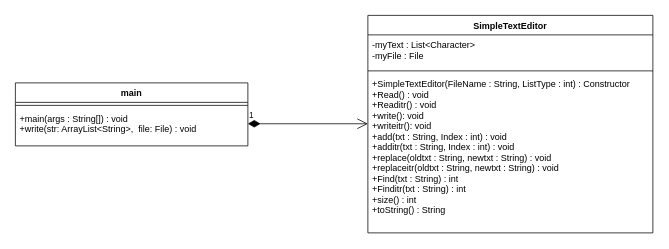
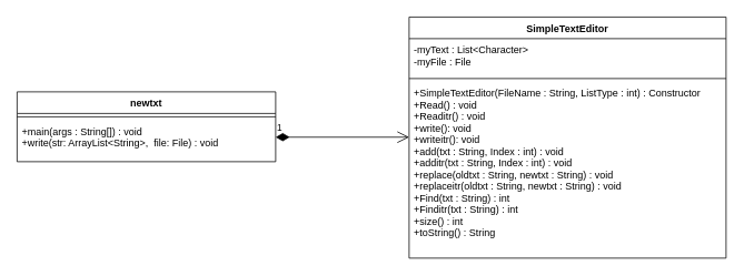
  <mxCell id="0" />
  <mxCell id="1" parent="0" />
  <mxCell id="2" value="1" style="endArrow=open;html=1;endSize=12;startArrow=diamondThin;startSize=14;startFill=1;edgeStyle=orthogonalEdgeStyle;align=left;verticalAlign=bottom;" edge="1" parent="1"><mxGeometry x="-1" y="3" relative="1" as="geometry"><mxPoint x="330" y="164.5" as="sourcePoint" /><mxPoint x="490" y="164.5" as="targetPoint" /></mxGeometry></mxCell>
  <mxCell id="3" value="SimpleTextEditor" style="swimlane;fontStyle=1;align=center;verticalAlign=top;childLayout=stackLayout;horizontal=1;startSize=26;horizontalStack=0;resizeParent=1;resizeParentMax=0;resizeLast=0;collapsible=1;marginBottom=0;" vertex="1" parent="1"><mxGeometry x="490" y="20" width="380" height="290" as="geometry" /></mxCell>
  <mxCell id="4" value="-myText : List&lt;Character&gt;&#10;-myFile : File&#10;" style="text;strokeColor=none;fillColor=none;align=left;verticalAlign=top;spacingLeft=4;spacingRight=4;overflow=hidden;rotatable=0;points=[[0,0.5],[1,0.5]];portConstraint=eastwest;" vertex="1" parent="3"><mxGeometry y="26" width="380" height="44" as="geometry" /></mxCell>
  <mxCell id="5" value="" style="line;strokeWidth=1;fillColor=none;align=left;verticalAlign=middle;spacingTop=-1;spacingLeft=3;spacingRight=3;rotatable=0;labelPosition=right;points=[];portConstraint=eastwest;" vertex="1" parent="3"><mxGeometry y="70" width="380" height="8" as="geometry" /></mxCell>
  <mxCell id="6" value="+SimpleTextEditor(FileName : String, ListType : int) : Constructor&#10;+Read() : void&#10;+Readitr() : void&#10;+write(): void&#10;+writeitr(): void&#10;+add(txt : String, Index : int) : void&#10;+additr(txt : String, Index : int) : void&#10;+replace(oldtxt : String, newtxt : String) : void &#10;+replaceitr(oldtxt : String, newtxt : String) : void &#10;+Find(txt : String) : int&#10;+Finditr(txt : String) : int&#10;+size() : int&#10;+toString() : String" style="text;strokeColor=none;fillColor=none;align=left;verticalAlign=top;spacingLeft=4;spacingRight=4;overflow=hidden;rotatable=0;points=[[0,0.5],[1,0.5]];portConstraint=eastwest;" vertex="1" parent="3"><mxGeometry y="78" width="380" height="212" as="geometry" /></mxCell>
- <mxCell id="7" value="main" style="swimlane;fontStyle=1;align=center;verticalAlign=top;childLayout=stackLayout;horizontal=1;startSize=26;horizontalStack=0;resizeParent=1;resizeParentMax=0;resizeLast=0;collapsible=1;marginBottom=0;" vertex="1" parent="1"><mxGeometry x="20" y="110" width="310" height="84" as="geometry" /></mxCell>
+ <mxCell id="7" value="newtxt" style="swimlane;fontStyle=1;align=center;verticalAlign=top;childLayout=stackLayout;horizontal=1;startSize=26;horizontalStack=0;resizeParent=1;resizeParentMax=0;resizeLast=0;collapsible=1;marginBottom=0;" vertex="1" parent="1"><mxGeometry x="20" y="110" width="310" height="84" as="geometry" /></mxCell>
  <mxCell id="8" value="" style="line;strokeWidth=1;fillColor=none;align=left;verticalAlign=middle;spacingTop=-1;spacingLeft=3;spacingRight=3;rotatable=0;labelPosition=right;points=[];portConstraint=eastwest;" vertex="1" parent="7"><mxGeometry y="26" width="310" height="8" as="geometry" /></mxCell>
  <mxCell id="9" value="+main(args : String[]) : void&#10;+write(str: ArrayList&lt;String&gt;,  file: File) : void" style="text;strokeColor=none;fillColor=none;align=left;verticalAlign=top;spacingLeft=4;spacingRight=4;overflow=hidden;rotatable=0;points=[[0,0.5],[1,0.5]];portConstraint=eastwest;" vertex="1" parent="7"><mxGeometry y="34" width="310" height="50" as="geometry" /></mxCell>
